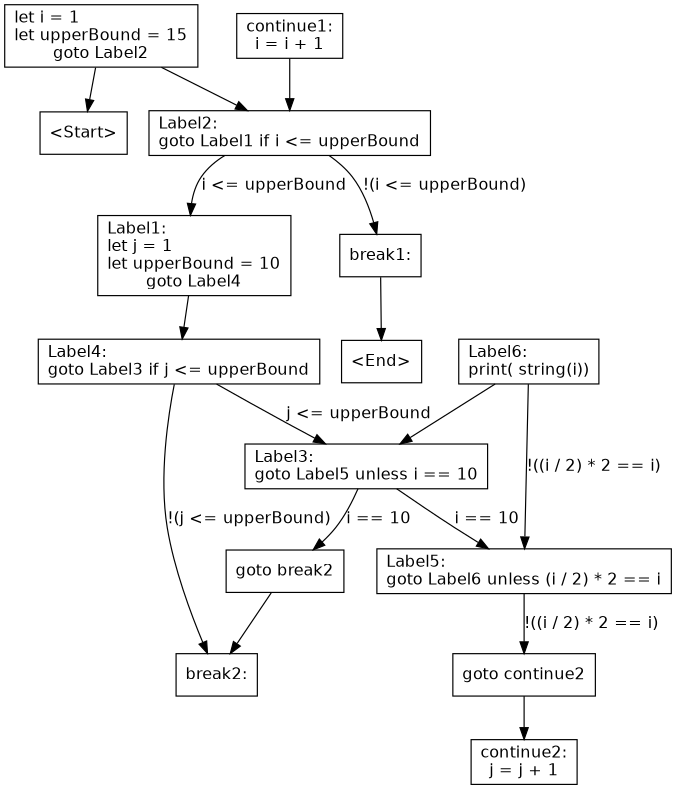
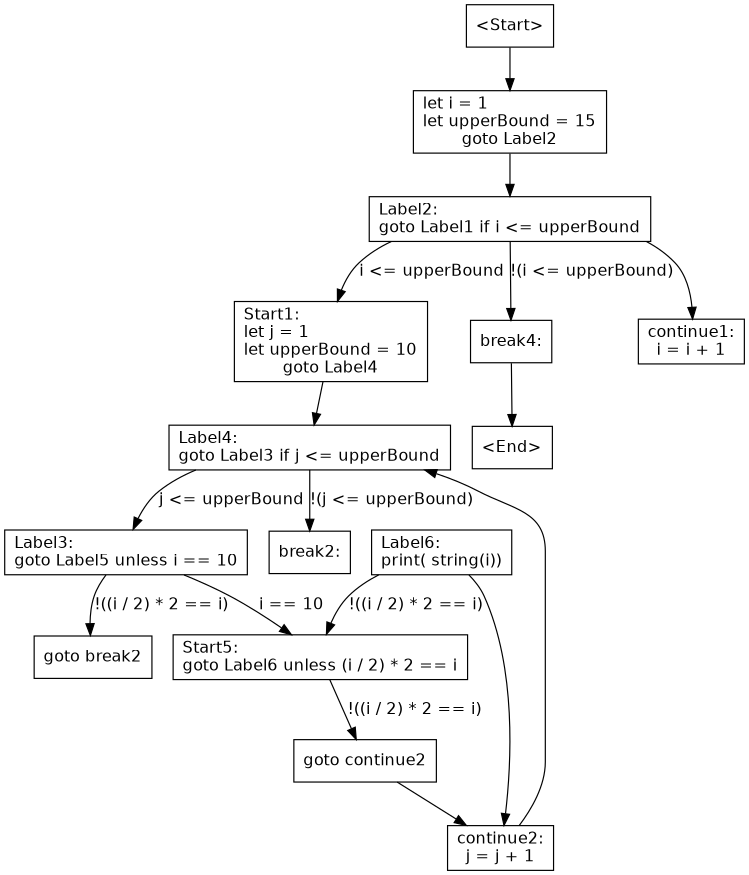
  digraph {
    fontname="DejaVu Sans"
    node [fontname="DejaVu Sans" shape=box]
    edge [fontname="DejaVu Sans"]
    n1 [label="<Start>"]
    n2 [label="let i = 1\llet upperBound = 15\lgoto Label2"]
    n3 [label="Label2:\lgoto Label1 if i <= upperBound"]
-   n4 [label="Label1:\llet j = 1\llet upperBound = 10\lgoto Label4"]
-   n5 [label="break1:"]
+   n4 [label="Start1:\llet j = 1\llet upperBound = 10\lgoto Label4"]
+   n5 [label="break4:"]
    n6 [label="Label4:\lgoto Label3 if j <= upperBound"]
    n7 [label="Label3:\lgoto Label5 unless i == 10"]
    n8 [label="break2:"]
    n9 [label="goto break2"]
-   n10 [label="Label5:\lgoto Label6 unless (i / 2) * 2 == i"]
+   n10 [label="Start5:\lgoto Label6 unless (i / 2) * 2 == i"]
    n11 [label="goto continue2"]
    n12 [label="continue2:\lj = j + 1"]
    n13 [label="Label6:\lprint( string(i))"]
    n14 [label="continue1:\li = i + 1"]
    n15 [label="<End>"]
-   n2 -> n1
+   n1 -> n2
    n2 -> n3
    n3 -> n4 [label="i <= upperBound"]
    n3 -> n5 [label="!(i <= upperBound)"]
    n4 -> n6
    n5 -> n15
    n6 -> n7 [label="j <= upperBound"]
    n6 -> n8 [label="!(j <= upperBound)"]
-   n7 -> n9 [label="i == 10"]
+   n7 -> n9 [label="!((i / 2) * 2 == i)"]
    n7 -> n10 [label="i == 10"]
-   n9 -> n8
    n10 -> n11 [label="!((i / 2) * 2 == i)"]
    n11 -> n12
+   n12 -> n6
    n13 -> n10 [label="!((i / 2) * 2 == i)"]
-   n13 -> n7
-   n14 -> n3
+   n13 -> n12
+   n3 -> n14
  }
